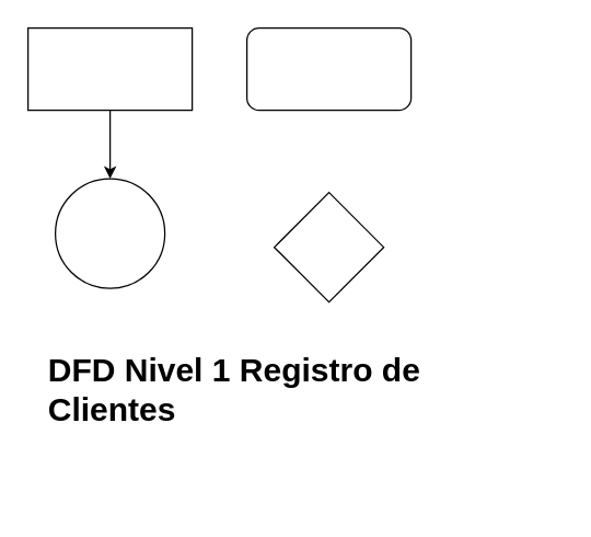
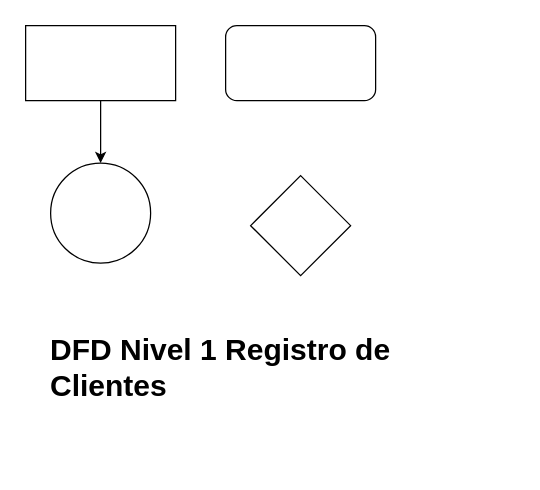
  <mxCell id="0" />
  <mxCell id="1" parent="0" />
  <mxCell id="2" style="edgeStyle=orthogonalEdgeStyle;rounded=0;orthogonalLoop=1;jettySize=auto;html=1;entryX=0.5;entryY=0;entryDx=0;entryDy=0;" parent="1" source="3" target="4" edge="1"><mxGeometry relative="1" as="geometry" /></mxCell>
  <mxCell id="3" value="" style="rounded=0;whiteSpace=wrap;html=1;" parent="1" vertex="1"><mxGeometry x="20" y="20" width="120" height="60" as="geometry" /></mxCell>
  <mxCell id="4" value="" style="ellipse;whiteSpace=wrap;html=1;aspect=fixed;" parent="1" vertex="1"><mxGeometry x="40" y="130" width="80" height="80" as="geometry" /></mxCell>
- <mxCell id="5" value="&lt;h1&gt;DFD Nivel 1 Registro de Clientes&amp;nbsp;&lt;/h1&gt;" style="text;html=1;strokeColor=none;fillColor=none;spacing=5;spacingTop=-20;whiteSpace=wrap;overflow=hidden;rounded=0;" parent="1" vertex="1"><mxGeometry x="30" y="250" width="380" height="120" as="geometry" /></mxCell>
+ <mxCell id="5" value="&lt;h1&gt;DFD Nivel 1 Registro de Clientes&amp;nbsp;&lt;/h1&gt;" style="text;html=1;strokeColor=none;fillColor=none;spacing=5;spacingTop=-20;whiteSpace=wrap;overflow=hidden;rounded=0;" parent="1" vertex="1"><mxGeometry x="35" y="260" width="380" height="120" as="geometry" /></mxCell>
  <mxCell id="6" value="" style="rounded=1;whiteSpace=wrap;html=1;" vertex="1" parent="1"><mxGeometry x="180" y="20" width="120" height="60" as="geometry" /></mxCell>
  <mxCell id="7" value="" style="rhombus;whiteSpace=wrap;html=1;" vertex="1" parent="1"><mxGeometry x="200" y="140" width="80" height="80" as="geometry" /></mxCell>
